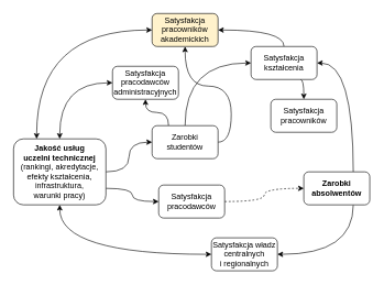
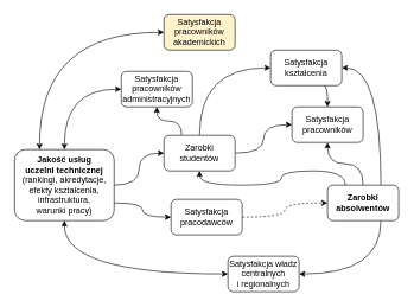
  <mxCell id="0" />
  <mxCell id="1" parent="0" />
  <mxCell id="2" style="edgeStyle=orthogonalEdgeStyle;rounded=0;orthogonalLoop=1;jettySize=auto;html=1;exitX=0.5;exitY=1;exitDx=0;exitDy=0;entryX=0;entryY=0.5;entryDx=0;entryDy=0;startArrow=classic;startFill=1;curved=1;" edge="1" parent="1" source="7" target="25"><mxGeometry relative="1" as="geometry" /></mxCell>
  <mxCell id="3" style="edgeStyle=orthogonalEdgeStyle;rounded=0;orthogonalLoop=1;jettySize=auto;html=1;exitX=1;exitY=0.75;exitDx=0;exitDy=0;entryX=0;entryY=0.5;entryDx=0;entryDy=0;curved=1;" edge="1" parent="1" source="7" target="24"><mxGeometry relative="1" as="geometry" /></mxCell>
  <mxCell id="4" style="edgeStyle=orthogonalEdgeStyle;rounded=0;orthogonalLoop=1;jettySize=auto;html=1;exitX=1;exitY=0.5;exitDx=0;exitDy=0;entryX=0;entryY=0.5;entryDx=0;entryDy=0;curved=1;" edge="1" parent="1" source="7" target="21"><mxGeometry relative="1" as="geometry" /></mxCell>
  <mxCell id="5" style="edgeStyle=orthogonalEdgeStyle;rounded=0;orthogonalLoop=1;jettySize=auto;html=1;exitX=0.5;exitY=0;exitDx=0;exitDy=0;entryX=0;entryY=0.5;entryDx=0;entryDy=0;startArrow=classic;startFill=1;curved=1;" edge="1" parent="1" source="7" target="14"><mxGeometry relative="1" as="geometry" /></mxCell>
  <mxCell id="6" style="edgeStyle=orthogonalEdgeStyle;rounded=0;orthogonalLoop=1;jettySize=auto;html=1;exitX=0.25;exitY=0;exitDx=0;exitDy=0;entryX=0;entryY=0.5;entryDx=0;entryDy=0;curved=1;startArrow=classic;startFill=1;" edge="1" parent="1" source="7" target="8"><mxGeometry relative="1" as="geometry" /></mxCell>
  <mxCell id="7" value="&lt;b&gt;Jakość usług &lt;/b&gt;&lt;br&gt;&lt;b&gt;uczelni technicznej &lt;/b&gt;&lt;br&gt;(rankingi, akredytacje, efekty kształcenia, infrastruktura, &lt;br&gt;warunki pracy)" style="rounded=1;whiteSpace=wrap;html=1;" vertex="1" parent="1"><mxGeometry x="20" y="210" width="140" height="100" as="geometry" /></mxCell>
  <mxCell id="8" value="Satysfakcja pracowników akademickich" style="rounded=1;whiteSpace=wrap;html=1;fillColor=#fff2cc;" vertex="1" parent="1"><mxGeometry x="230" y="20" width="100" height="50" as="geometry" /></mxCell>
  <mxCell id="9" style="edgeStyle=orthogonalEdgeStyle;rounded=0;orthogonalLoop=1;jettySize=auto;html=1;exitX=0.75;exitY=1;exitDx=0;exitDy=0;entryX=1;entryY=0.5;entryDx=0;entryDy=0;curved=1;" edge="1" parent="1" source="13" target="25"><mxGeometry relative="1" as="geometry" /></mxCell>
  <mxCell id="10" style="edgeStyle=orthogonalEdgeStyle;rounded=0;orthogonalLoop=1;jettySize=auto;html=1;exitX=0.75;exitY=0;exitDx=0;exitDy=0;entryX=1;entryY=0.5;entryDx=0;entryDy=0;curved=1;" edge="1" parent="1" source="13" target="17"><mxGeometry relative="1" as="geometry" /></mxCell>
+ <mxCell id="11" style="edgeStyle=orthogonalEdgeStyle;rounded=0;orthogonalLoop=1;jettySize=auto;html=1;exitX=0.5;exitY=0;exitDx=0;exitDy=0;entryX=0.5;entryY=1;entryDx=0;entryDy=0;curved=1;" edge="1" parent="1" source="13" target="22"><mxGeometry relative="1" as="geometry" /></mxCell>
+ <mxCell id="12" style="edgeStyle=orthogonalEdgeStyle;rounded=0;orthogonalLoop=1;jettySize=auto;html=1;exitX=0.25;exitY=0;exitDx=0;exitDy=0;entryX=0.5;entryY=1;entryDx=0;entryDy=0;curved=1;" edge="1" parent="1" source="13" target="21"><mxGeometry relative="1" as="geometry" /></mxCell>
  <mxCell id="13" value="&lt;b&gt;Zarobki absolwentów&lt;/b&gt;" style="rounded=1;whiteSpace=wrap;html=1;" vertex="1" parent="1"><mxGeometry x="460" y="260" width="100" height="50" as="geometry" /></mxCell>
- <mxCell id="14" value="Satysfakcja pracodawców administracyjnych" style="rounded=1;whiteSpace=wrap;html=1;" vertex="1" parent="1"><mxGeometry x="170" y="100" width="100" height="50" as="geometry" /></mxCell>
- <mxCell id="15" style="edgeStyle=orthogonalEdgeStyle;rounded=0;orthogonalLoop=1;jettySize=auto;html=1;exitX=0.5;exitY=0;exitDx=0;exitDy=0;entryX=1;entryY=0.5;entryDx=0;entryDy=0;curved=1;" edge="1" parent="1" source="17" target="8"><mxGeometry relative="1" as="geometry" /></mxCell>
+ <mxCell id="14" value="Satysfakcja pracowników administracyjnych" style="rounded=1;whiteSpace=wrap;html=1;" vertex="1" parent="1"><mxGeometry x="170" y="100" width="100" height="50" as="geometry" /></mxCell>
  <mxCell id="16" style="edgeStyle=orthogonalEdgeStyle;rounded=0;orthogonalLoop=1;jettySize=auto;html=1;exitX=0.75;exitY=1;exitDx=0;exitDy=0;entryX=0.5;entryY=0;entryDx=0;entryDy=0;curved=1;" edge="1" parent="1" source="17" target="22"><mxGeometry relative="1" as="geometry" /></mxCell>
  <mxCell id="17" value="Satysfakcja kształcenia" style="rounded=1;whiteSpace=wrap;html=1;" vertex="1" parent="1"><mxGeometry x="380" y="70" width="100" height="50" as="geometry" /></mxCell>
- <mxCell id="18" style="edgeStyle=orthogonalEdgeStyle;rounded=0;orthogonalLoop=1;jettySize=auto;html=1;exitX=1;exitY=0.5;exitDx=0;exitDy=0;curved=1;" edge="1" parent="1" source="21" target="8"><mxGeometry relative="1" as="geometry" /></mxCell>
+ <mxCell id="18" style="edgeStyle=orthogonalEdgeStyle;rounded=0;orthogonalLoop=1;jettySize=auto;html=1;exitX=1;exitY=0.5;exitDx=0;exitDy=0;entryX=0;entryY=0.5;entryDx=0;entryDy=0;curved=1;" edge="1" parent="1" source="21" target="22"><mxGeometry relative="1" as="geometry" /></mxCell>
  <mxCell id="19" style="edgeStyle=orthogonalEdgeStyle;rounded=0;orthogonalLoop=1;jettySize=auto;html=1;exitX=0.5;exitY=0;exitDx=0;exitDy=0;entryX=0;entryY=0.5;entryDx=0;entryDy=0;curved=1;" edge="1" parent="1" source="21" target="17"><mxGeometry relative="1" as="geometry" /></mxCell>
  <mxCell id="20" style="edgeStyle=orthogonalEdgeStyle;rounded=0;orthogonalLoop=1;jettySize=auto;html=1;exitX=0.25;exitY=0;exitDx=0;exitDy=0;entryX=0.5;entryY=1;entryDx=0;entryDy=0;curved=1;" edge="1" parent="1" source="21" target="14"><mxGeometry relative="1" as="geometry" /></mxCell>
  <mxCell id="21" value="Zarobki studentów" style="rounded=1;whiteSpace=wrap;html=1;" vertex="1" parent="1"><mxGeometry x="230" y="190" width="100" height="50" as="geometry" /></mxCell>
  <mxCell id="22" value="Satysfakcja pracowników" style="rounded=1;whiteSpace=wrap;html=1;" vertex="1" parent="1"><mxGeometry x="410" y="150" width="100" height="50" as="geometry" /></mxCell>
  <mxCell id="23" style="edgeStyle=orthogonalEdgeStyle;rounded=0;orthogonalLoop=1;jettySize=auto;html=1;exitX=1;exitY=0.5;exitDx=0;exitDy=0;entryX=0;entryY=0.5;entryDx=0;entryDy=0;curved=1;dashed=1;" edge="1" parent="1" source="24" target="13"><mxGeometry relative="1" as="geometry" /></mxCell>
  <mxCell id="24" value="Satysfakcja pracodawców" style="rounded=1;whiteSpace=wrap;html=1;" vertex="1" parent="1"><mxGeometry x="240" y="280" width="100" height="50" as="geometry" /></mxCell>
  <mxCell id="25" value="Satysfakcja władz centralnych &lt;br&gt;i regionalnych" style="rounded=1;whiteSpace=wrap;html=1;" vertex="1" parent="1"><mxGeometry x="320" y="360" width="100" height="50" as="geometry" /></mxCell>
